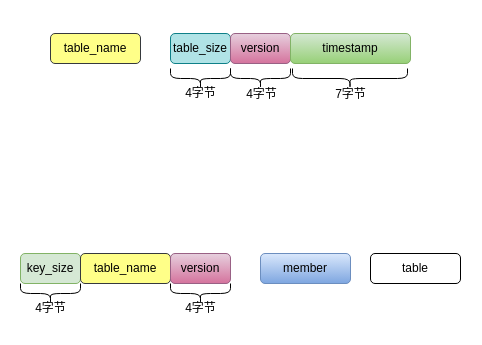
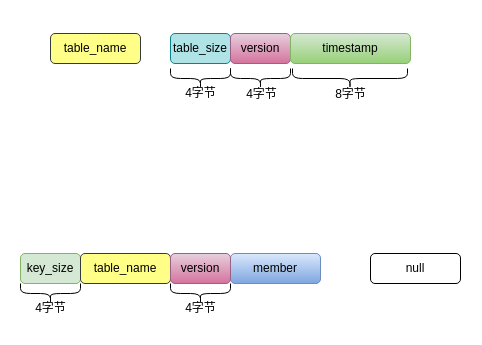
  <mxCell id="0" />
  <mxCell id="1" parent="0" />
  <mxCell id="2" value="key_size" style="rounded=1;whiteSpace=wrap;html=1;fillColor=#d5e8d4;strokeColor=#82b366;" parent="1" vertex="1"><mxGeometry x="20" y="253" width="60" height="30" as="geometry" /></mxCell>
  <mxCell id="3" value="table_name" style="rounded=1;whiteSpace=wrap;html=1;fillColor=#ffff88;strokeColor=#36393d;" parent="1" vertex="1"><mxGeometry x="80" y="253" width="90" height="30" as="geometry" /></mxCell>
- <mxCell id="4" value="member" style="rounded=1;whiteSpace=wrap;html=1;fillColor=#dae8fc;gradientColor=#7ea6e0;strokeColor=#6c8ebf;" parent="1" vertex="1"><mxGeometry x="260" y="253" width="90" height="30" as="geometry" /></mxCell>
+ <mxCell id="4" value="member" style="rounded=1;whiteSpace=wrap;html=1;fillColor=#dae8fc;gradientColor=#7ea6e0;strokeColor=#6c8ebf;" parent="1" vertex="1"><mxGeometry x="230" y="253" width="90" height="30" as="geometry" /></mxCell>
  <mxCell id="5" value="version" style="rounded=1;whiteSpace=wrap;html=1;fillColor=#e6d0de;gradientColor=#d5739d;strokeColor=#996185;" parent="1" vertex="1"><mxGeometry x="170" y="253" width="60" height="30" as="geometry" /></mxCell>
- <mxCell id="6" value="table" style="rounded=1;whiteSpace=wrap;html=1;" parent="1" vertex="1"><mxGeometry x="370" y="253" width="90" height="30" as="geometry" /></mxCell>
+ <mxCell id="6" value="null" style="rounded=1;whiteSpace=wrap;html=1;" parent="1" vertex="1"><mxGeometry x="370" y="253" width="90" height="30" as="geometry" /></mxCell>
  <mxCell id="7" value="table_name" style="rounded=1;whiteSpace=wrap;html=1;fillColor=#ffff88;strokeColor=#36393d;" parent="1" vertex="1"><mxGeometry x="50" y="33" width="90" height="30" as="geometry" /></mxCell>
  <mxCell id="8" value="table_size" style="rounded=1;whiteSpace=wrap;html=1;fillColor=#b0e3e6;strokeColor=#0e8088;" parent="1" vertex="1"><mxGeometry x="170" y="33" width="60" height="30" as="geometry" /></mxCell>
  <mxCell id="9" value="version" style="rounded=1;whiteSpace=wrap;html=1;fillColor=#e6d0de;gradientColor=#d5739d;strokeColor=#996185;" parent="1" vertex="1"><mxGeometry x="230" y="33" width="60" height="30" as="geometry" /></mxCell>
  <mxCell id="10" value="timestamp" style="rounded=1;whiteSpace=wrap;html=1;fillColor=#d5e8d4;strokeColor=#82b366;gradientColor=#97d077;" parent="1" vertex="1"><mxGeometry x="290" y="33" width="120" height="30" as="geometry" /></mxCell>
  <mxCell id="11" value="" style="shape=curlyBracket;whiteSpace=wrap;html=1;rounded=1;rotation=-90;" vertex="1" parent="1"><mxGeometry x="190" y="48" width="20" height="60" as="geometry" /></mxCell>
  <mxCell id="12" value="" style="shape=curlyBracket;whiteSpace=wrap;html=1;rounded=1;rotation=-90;" vertex="1" parent="1"><mxGeometry x="250" y="48" width="20" height="60" as="geometry" /></mxCell>
  <mxCell id="13" value="" style="shape=curlyBracket;whiteSpace=wrap;html=1;rounded=1;rotation=-90;" vertex="1" parent="1"><mxGeometry x="339.5" y="20.5" width="20" height="115" as="geometry" /></mxCell>
  <mxCell id="14" value="4字节" style="text;html=1;align=center;verticalAlign=middle;resizable=0;points=[];autosize=1;strokeColor=none;fillColor=none;" vertex="1" parent="1"><mxGeometry x="175" y="78" width="50" height="30" as="geometry" /></mxCell>
  <mxCell id="15" value="4字节" style="text;html=1;align=center;verticalAlign=middle;resizable=0;points=[];autosize=1;strokeColor=none;fillColor=none;" vertex="1" parent="1"><mxGeometry x="236" y="79" width="50" height="30" as="geometry" /></mxCell>
- <mxCell id="16" value="7字节" style="text;html=1;align=center;verticalAlign=middle;resizable=0;points=[];autosize=1;strokeColor=none;fillColor=none;" vertex="1" parent="1"><mxGeometry x="324.5" y="79" width="50" height="30" as="geometry" /></mxCell>
+ <mxCell id="16" value="8字节" style="text;html=1;align=center;verticalAlign=middle;resizable=0;points=[];autosize=1;strokeColor=none;fillColor=none;" vertex="1" parent="1"><mxGeometry x="324.5" y="79" width="50" height="30" as="geometry" /></mxCell>
  <mxCell id="17" value="" style="shape=curlyBracket;whiteSpace=wrap;html=1;rounded=1;rotation=-90;" vertex="1" parent="1"><mxGeometry x="40" y="263" width="20" height="60" as="geometry" /></mxCell>
  <mxCell id="18" value="4字节" style="text;html=1;align=center;verticalAlign=middle;resizable=0;points=[];autosize=1;strokeColor=none;fillColor=none;" vertex="1" parent="1"><mxGeometry x="25" y="293" width="50" height="30" as="geometry" /></mxCell>
  <mxCell id="19" value="4字节" style="text;html=1;align=center;verticalAlign=middle;resizable=0;points=[];autosize=1;strokeColor=none;fillColor=none;" vertex="1" parent="1"><mxGeometry x="175" y="293" width="50" height="30" as="geometry" /></mxCell>
  <mxCell id="20" value="" style="shape=curlyBracket;whiteSpace=wrap;html=1;rounded=1;rotation=-90;" vertex="1" parent="1"><mxGeometry x="190" y="263" width="20" height="60" as="geometry" /></mxCell>
